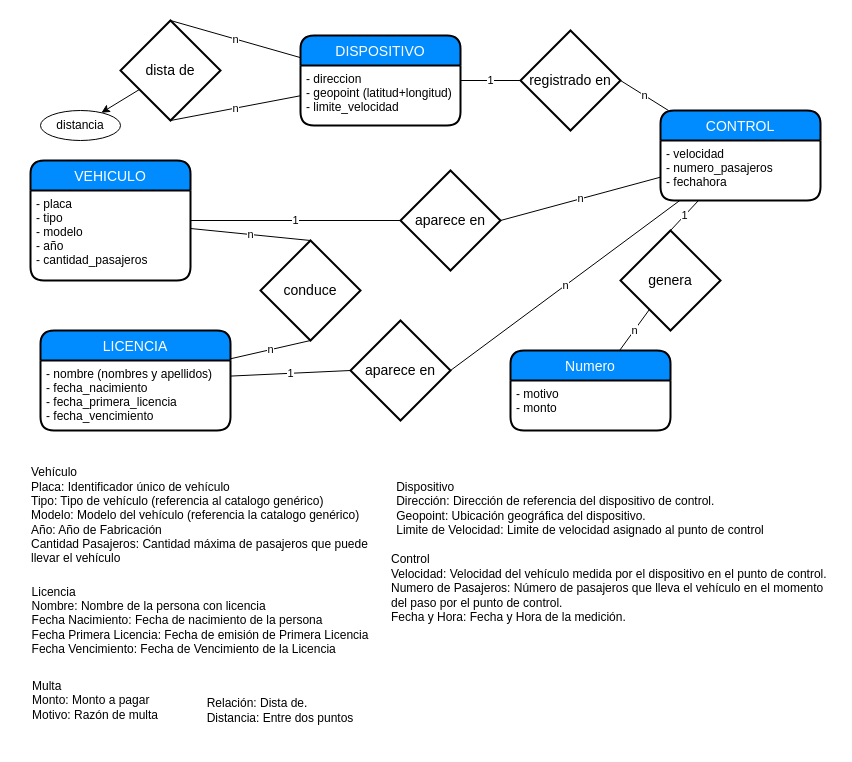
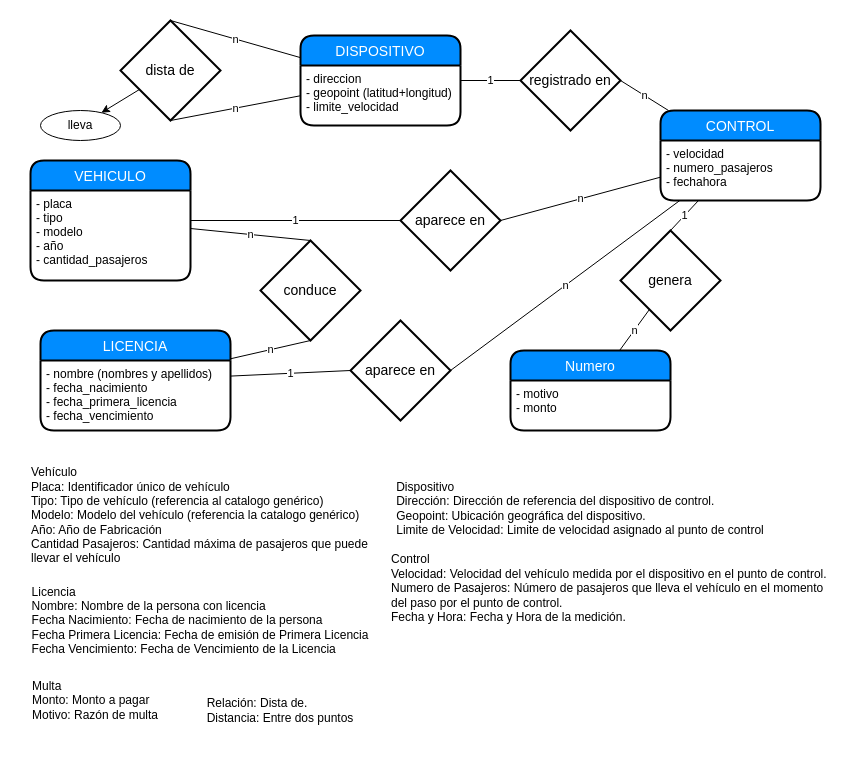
  <mxCell id="0" />
  <mxCell id="1" parent="0" />
  <mxCell id="2" value="DISPOSITIVO" style="swimlane;childLayout=stackLayout;horizontal=1;startSize=30;horizontalStack=0;fillColor=#008cff;fontColor=#FFFFFF;rounded=1;fontSize=14;fontStyle=0;strokeWidth=2;resizeParent=0;resizeLast=1;shadow=0;dashed=0;align=center;" parent="1" vertex="1"><mxGeometry x="300" y="35" width="160" height="90" as="geometry" /></mxCell>
  <mxCell id="3" value="- direccion&#10;- geopoint (latitud+longitud)&#10;- limite_velocidad&#10;" style="align=left;strokeColor=none;fillColor=none;spacingLeft=4;fontSize=12;verticalAlign=top;resizable=0;rotatable=0;part=1;" parent="2" vertex="1"><mxGeometry y="30" width="160" height="60" as="geometry" /></mxCell>
  <mxCell id="4" value="dista de" style="shape=rhombus;strokeWidth=2;fontSize=17;perimeter=rhombusPerimeter;whiteSpace=wrap;html=1;align=center;fontSize=14;" parent="1" vertex="1"><mxGeometry x="120" y="20" width="100" height="100" as="geometry" /></mxCell>
  <mxCell id="5" value="n" style="endArrow=none;html=1;exitX=0.5;exitY=1;exitDx=0;exitDy=0;" parent="1" source="4" target="2" edge="1"><mxGeometry width="50" height="50" relative="1" as="geometry"><mxPoint y="170" as="sourcePoint" x="10" /><mxPoint x="210" y="-10" as="targetPoint" /><Array as="points" /></mxGeometry></mxCell>
  <mxCell id="6" value="n" style="endArrow=none;html=1;exitX=0.5;exitY=0;exitDx=0;exitDy=0;" parent="1" source="4" target="2" edge="1"><mxGeometry width="50" height="50" relative="1" as="geometry"><mxPoint y="170" as="sourcePoint" x="10" /><mxPoint x="60" y="120" as="targetPoint" /></mxGeometry></mxCell>
  <mxCell id="7" value="VEHICULO" style="swimlane;childLayout=stackLayout;horizontal=1;startSize=30;horizontalStack=0;fillColor=#008cff;fontColor=#FFFFFF;rounded=1;fontSize=14;fontStyle=0;strokeWidth=2;resizeParent=0;resizeLast=1;shadow=0;dashed=0;align=center;" parent="1" vertex="1"><mxGeometry x="30" y="160" width="160" height="120" as="geometry" /></mxCell>
  <mxCell id="8" value="- placa&#10;- tipo&#10;- modelo&#10;- año&#10;- cantidad_pasajeros&#10;" style="align=left;strokeColor=none;fillColor=none;spacingLeft=4;fontSize=12;verticalAlign=top;resizable=0;rotatable=0;part=1;" parent="7" vertex="1"><mxGeometry y="30" width="160" height="90" as="geometry" /></mxCell>
  <mxCell id="9" value="LICENCIA" style="swimlane;childLayout=stackLayout;horizontal=1;startSize=30;horizontalStack=0;fillColor=#008cff;fontColor=#FFFFFF;rounded=1;fontSize=14;fontStyle=0;strokeWidth=2;resizeParent=0;resizeLast=1;shadow=0;dashed=0;align=center;" parent="1" vertex="1"><mxGeometry x="40" y="330" width="190" height="100" as="geometry" /></mxCell>
  <mxCell id="10" value="- nombre (nombres y apellidos)&#10;- fecha_nacimiento&#10;- fecha_primera_licencia&#10;- fecha_vencimiento&#10;" style="align=left;strokeColor=none;fillColor=none;spacingLeft=4;fontSize=12;verticalAlign=top;resizable=0;rotatable=0;part=1;" parent="9" vertex="1"><mxGeometry y="30" width="190" height="70" as="geometry" /></mxCell>
  <mxCell id="11" value="CONTROL" style="swimlane;childLayout=stackLayout;horizontal=1;startSize=30;horizontalStack=0;fillColor=#008cff;fontColor=#FFFFFF;rounded=1;fontSize=14;fontStyle=0;strokeWidth=2;resizeParent=0;resizeLast=1;shadow=0;dashed=0;align=center;" parent="1" vertex="1"><mxGeometry x="660" y="110" width="160" height="90" as="geometry" /></mxCell>
  <mxCell id="12" value="- velocidad&#10;- numero_pasajeros&#10;- fechahora&#10;" style="align=left;strokeColor=none;fillColor=none;spacingLeft=4;fontSize=12;verticalAlign=top;resizable=0;rotatable=0;part=1;" parent="11" vertex="1"><mxGeometry y="30" width="160" height="60" as="geometry" /></mxCell>
  <mxCell id="13" value="conduce" style="shape=rhombus;strokeWidth=2;fontSize=17;perimeter=rhombusPerimeter;whiteSpace=wrap;html=1;align=center;fontSize=14;" parent="1" vertex="1"><mxGeometry x="260" y="240" width="100" height="100" as="geometry" /></mxCell>
  <mxCell id="14" value="n" style="endArrow=none;html=1;exitX=0.5;exitY=0;exitDx=0;exitDy=0;" parent="1" source="13" target="7" edge="1"><mxGeometry width="50" height="50" relative="1" as="geometry"><mxPoint x="115" y="370" as="sourcePoint" /><mxPoint x="165" y="320" as="targetPoint" /></mxGeometry></mxCell>
  <mxCell id="15" value="n" style="endArrow=none;html=1;exitX=0.5;exitY=1;exitDx=0;exitDy=0;" parent="1" source="13" target="9" edge="1"><mxGeometry width="50" height="50" relative="1" as="geometry"><mxPoint x="320" y="220" as="sourcePoint" /><mxPoint x="200" y="235" as="targetPoint" /></mxGeometry></mxCell>
  <mxCell id="16" value="registrado en" style="shape=rhombus;strokeWidth=2;fontSize=17;perimeter=rhombusPerimeter;whiteSpace=wrap;html=1;align=center;fontSize=14;" parent="1" vertex="1"><mxGeometry x="520" y="30" width="100" height="100" as="geometry" /></mxCell>
  <mxCell id="17" value="1" style="endArrow=none;html=1;entryX=0;entryY=0.5;entryDx=0;entryDy=0;" parent="1" source="2" target="16" edge="1"><mxGeometry width="50" height="50" relative="1" as="geometry"><mxPoint x="450" y="20" as="sourcePoint" /><mxPoint x="480" y="176.785" as="targetPoint" /></mxGeometry></mxCell>
  <mxCell id="18" value="n" style="endArrow=none;html=1;exitX=1;exitY=0.5;exitDx=0;exitDy=0;" parent="1" source="16" target="11" edge="1"><mxGeometry width="50" height="50" relative="1" as="geometry"><mxPoint x="430" y="54.649" as="sourcePoint" /><mxPoint x="519.69" y="59.862" as="targetPoint" /></mxGeometry></mxCell>
  <mxCell id="19" value="aparece en" style="shape=rhombus;strokeWidth=2;fontSize=17;perimeter=rhombusPerimeter;whiteSpace=wrap;html=1;align=center;fontSize=14;" parent="1" vertex="1"><mxGeometry x="400" y="170" width="100" height="100" as="geometry" /></mxCell>
  <mxCell id="20" value="1" style="endArrow=none;html=1;entryX=0;entryY=0.5;entryDx=0;entryDy=0;" parent="1" source="7" target="19" edge="1"><mxGeometry width="50" height="50" relative="1" as="geometry"><mxPoint x="310" y="154.649" as="sourcePoint" /><mxPoint x="370" y="286.785" as="targetPoint" /></mxGeometry></mxCell>
  <mxCell id="21" value="n" style="endArrow=none;html=1;exitX=1;exitY=0.5;exitDx=0;exitDy=0;" parent="1" source="19" target="11" edge="1"><mxGeometry width="50" height="50" relative="1" as="geometry"><mxPoint x="320" y="164.649" as="sourcePoint" /><mxPoint x="543.656" y="260" as="targetPoint" /></mxGeometry></mxCell>
- <mxCell id="22" value="distancia" style="ellipse;whiteSpace=wrap;html=1;" parent="1" vertex="1"><mxGeometry x="40" y="110" width="80" height="30" as="geometry" /></mxCell>
+ <mxCell id="22" value="lleva" style="ellipse;whiteSpace=wrap;html=1;" parent="1" vertex="1"><mxGeometry x="40" y="110" width="80" height="30" as="geometry" /></mxCell>
  <mxCell id="23" value="" style="endArrow=classic;html=1;" parent="1" source="4" target="22" edge="1"><mxGeometry width="50" height="50" relative="1" as="geometry"><mxPoint x="180" y="-10.69" as="sourcePoint" /><mxPoint x="230" y="-60.69" as="targetPoint" /></mxGeometry></mxCell>
  <mxCell id="24" value="aparece en" style="shape=rhombus;strokeWidth=2;fontSize=17;perimeter=rhombusPerimeter;whiteSpace=wrap;html=1;align=center;fontSize=14;" parent="1" vertex="1"><mxGeometry x="350" y="320" width="100" height="100" as="geometry" /></mxCell>
  <mxCell id="25" value="1" style="endArrow=none;html=1;entryX=0;entryY=0.5;entryDx=0;entryDy=0;" parent="1" source="9" target="24" edge="1"><mxGeometry width="50" height="50" relative="1" as="geometry"><mxPoint x="260" y="417.268" as="sourcePoint" /><mxPoint x="440" y="496.785" as="targetPoint" /></mxGeometry></mxCell>
  <mxCell id="26" value="n" style="endArrow=none;html=1;exitX=1;exitY=0.5;exitDx=0;exitDy=0;" parent="1" source="24" target="11" edge="1"><mxGeometry width="50" height="50" relative="1" as="geometry"><mxPoint x="390" y="374.649" as="sourcePoint" /><mxPoint x="670" y="409.164" as="targetPoint" /></mxGeometry></mxCell>
  <mxCell id="27" value="Numero" style="swimlane;childLayout=stackLayout;horizontal=1;startSize=30;horizontalStack=0;fillColor=#008cff;fontColor=#FFFFFF;rounded=1;fontSize=14;fontStyle=0;strokeWidth=2;resizeParent=0;resizeLast=1;shadow=0;dashed=0;align=center;" parent="1" vertex="1"><mxGeometry x="510" y="350" width="160" height="80" as="geometry" /></mxCell>
  <mxCell id="28" value="- motivo&#10;- monto&#10;" style="align=left;strokeColor=none;fillColor=none;spacingLeft=4;fontSize=12;verticalAlign=top;resizable=0;rotatable=0;part=1;" parent="27" vertex="1"><mxGeometry y="30" width="160" height="50" as="geometry" /></mxCell>
  <mxCell id="29" value="genera" style="shape=rhombus;strokeWidth=2;fontSize=17;perimeter=rhombusPerimeter;whiteSpace=wrap;html=1;align=center;fontSize=14;" parent="1" vertex="1"><mxGeometry x="620" y="230" width="100" height="100" as="geometry" /></mxCell>
  <mxCell id="30" value="1" style="endArrow=none;html=1;exitX=0.5;exitY=0;exitDx=0;exitDy=0;" parent="1" source="29" target="11" edge="1"><mxGeometry width="50" height="50" relative="1" as="geometry"><mxPoint x="469.667" y="189.667" as="sourcePoint" /><mxPoint x="630" y="166.54" as="targetPoint" /></mxGeometry></mxCell>
  <mxCell id="31" value="n" style="endArrow=none;html=1;" parent="1" source="27" target="29" edge="1"><mxGeometry width="50" height="50" relative="1" as="geometry"><mxPoint x="479.667" y="199.667" as="sourcePoint" /><mxPoint x="640" y="176.54" as="targetPoint" /></mxGeometry></mxCell>
  <mxCell id="32" value="&lt;div style=&quot;text-align: left&quot;&gt;&lt;span&gt;Vehículo&lt;/span&gt;&lt;/div&gt;&lt;div style=&quot;text-align: left&quot;&gt;&lt;span&gt;Placa: Identificador único de vehículo&lt;/span&gt;&lt;/div&gt;&lt;div style=&quot;text-align: left&quot;&gt;&lt;span&gt;Tipo: Tipo de vehículo (referencia al catalogo genérico)&lt;/span&gt;&lt;/div&gt;&lt;div style=&quot;text-align: left&quot;&gt;&lt;span&gt;Modelo: Modelo del vehículo (referencia la catalogo genérico)&lt;/span&gt;&lt;/div&gt;&lt;div style=&quot;text-align: left&quot;&gt;&lt;span&gt;Año: Año de Fabricación&lt;/span&gt;&lt;/div&gt;&lt;div style=&quot;text-align: left&quot;&gt;&lt;span&gt;Cantidad Pasajeros: Cantidad máxima de pasajeros que puede llevar el vehículo&lt;/span&gt;&lt;/div&gt;" style="text;html=1;strokeColor=none;fillColor=none;align=center;verticalAlign=middle;whiteSpace=wrap;rounded=0;" vertex="1" parent="1"><mxGeometry x="30" y="450" width="370" height="130" as="geometry" /></mxCell>
  <mxCell id="33" value="&lt;div style=&quot;text-align: left&quot;&gt;&lt;span&gt;Licencia&lt;/span&gt;&lt;/div&gt;&lt;div style=&quot;text-align: left&quot;&gt;Nombre: Nombre de la persona con licencia&lt;/div&gt;&lt;div style=&quot;text-align: left&quot;&gt;Fecha Nacimiento: Fecha de nacimiento de la persona&lt;/div&gt;&lt;div style=&quot;text-align: left&quot;&gt;Fecha Primera Licencia: Fecha de emisión de Primera Licencia&lt;/div&gt;&lt;div style=&quot;text-align: left&quot;&gt;Fecha Vencimiento: Fecha de Vencimiento de la Licencia&lt;/div&gt;" style="text;html=1;strokeColor=none;fillColor=none;align=center;verticalAlign=middle;whiteSpace=wrap;rounded=0;" vertex="1" parent="1"><mxGeometry x="30" y="570" width="340" height="100" as="geometry" /></mxCell>
  <mxCell id="34" value="&lt;div style=&quot;text-align: left&quot;&gt;Dispositivo&lt;/div&gt;&lt;div style=&quot;text-align: left&quot;&gt;Dirección: Dirección de referencia del dispositivo de control.&lt;/div&gt;&lt;div style=&quot;text-align: left&quot;&gt;Geopoint: Ubicación geográfica del dispositivo.&lt;/div&gt;&lt;div style=&quot;text-align: left&quot;&gt;Limite de Velocidad: Limite de velocidad asignado al punto de control&lt;/div&gt;" style="text;html=1;strokeColor=none;fillColor=none;align=center;verticalAlign=middle;whiteSpace=wrap;rounded=0;" vertex="1" parent="1"><mxGeometry x="390" y="465" width="380" height="85" as="geometry" /></mxCell>
  <mxCell id="35" value="&lt;div style=&quot;text-align: left&quot;&gt;Control&lt;/div&gt;&lt;div style=&quot;text-align: left&quot;&gt;Velocidad: Velocidad del vehículo medida por el dispositivo en el punto de control.&lt;/div&gt;&lt;div style=&quot;text-align: left&quot;&gt;Numero de Pasajeros: Número de pasajeros que lleva el vehículo en el momento del paso por el punto de control.&lt;/div&gt;&lt;div style=&quot;text-align: left&quot;&gt;Fecha y Hora: Fecha y Hora de la medición.&lt;/div&gt;&lt;div style=&quot;text-align: left&quot;&gt;&lt;br&gt;&lt;/div&gt;" style="text;html=1;strokeColor=none;fillColor=none;align=center;verticalAlign=middle;whiteSpace=wrap;rounded=0;" vertex="1" parent="1"><mxGeometry x="390" y="550" width="440" height="90" as="geometry" /></mxCell>
  <mxCell id="36" value="&lt;div style=&quot;text-align: left&quot;&gt;Multa&lt;/div&gt;&lt;div style=&quot;text-align: left&quot;&gt;Monto: Monto a pagar&lt;/div&gt;&lt;div style=&quot;text-align: left&quot;&gt;Motivo: Razón de multa&lt;/div&gt;" style="text;html=1;strokeColor=none;fillColor=none;align=center;verticalAlign=middle;whiteSpace=wrap;rounded=0;" vertex="1" parent="1"><mxGeometry x="20" y="670" width="150" height="60" as="geometry" /></mxCell>
  <mxCell id="37" value="&lt;div style=&quot;text-align: left&quot;&gt;Relación: Dista de.&lt;/div&gt;&lt;div style=&quot;text-align: left&quot;&gt;Distancia: Entre dos puntos&lt;/div&gt;" style="text;html=1;strokeColor=none;fillColor=none;align=center;verticalAlign=middle;whiteSpace=wrap;rounded=0;" vertex="1" parent="1"><mxGeometry x="205" y="680" width="150" height="60" as="geometry" /></mxCell>
